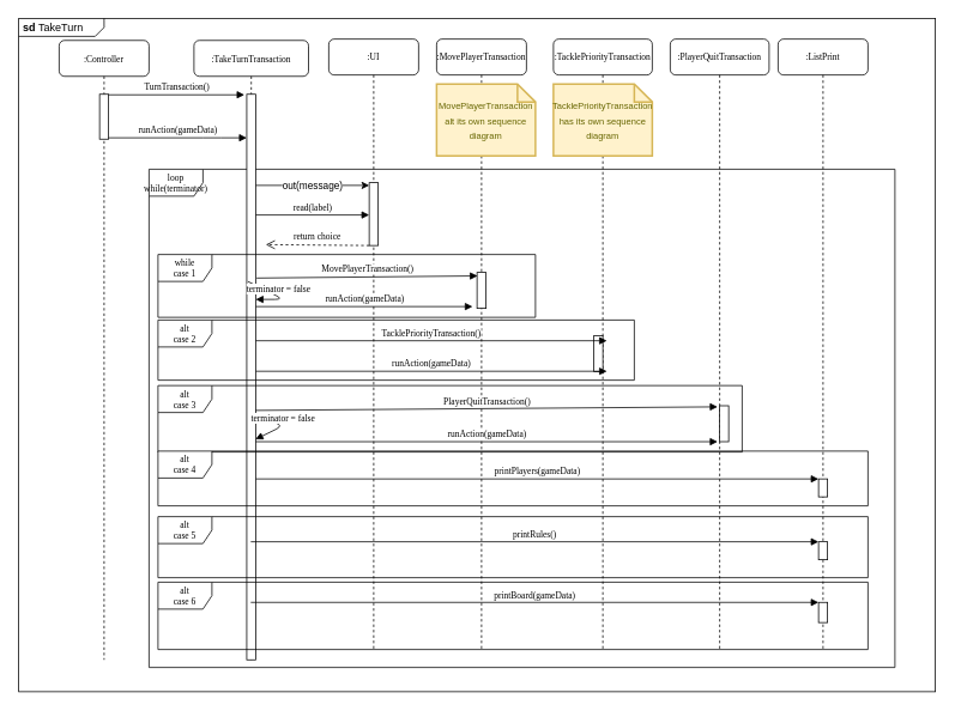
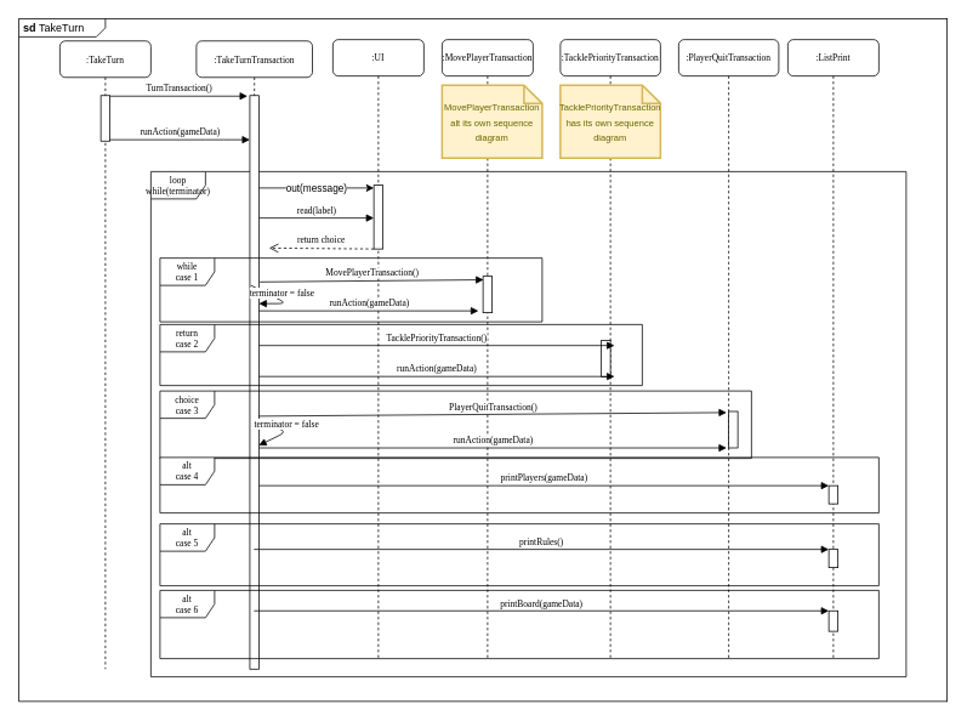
  <mxCell id="0" />
  <mxCell id="1" parent="0" />
  <mxCell id="2" value="&lt;p style=&quot;margin: 0px ; margin-top: 4px ; margin-left: 5px ; text-align: left&quot;&gt;&lt;b&gt;sd&lt;/b&gt;&amp;nbsp;TakeTurn&lt;/p&gt;" style="html=1;shape=mxgraph.sysml.package;overflow=fill;labelX=95;align=left;spacingLeft=5;verticalAlign=top;spacingTop=-3;" vertex="1" parent="1"><mxGeometry x="20" y="20" width="1020" height="750" as="geometry" /></mxCell>
  <mxCell id="3" value="loop&lt;br&gt;while(terminator)" style="shape=umlFrame;whiteSpace=wrap;html=1;fontFamily=Verdana;fontSize=10;" parent="1" vertex="1"><mxGeometry x="165" y="188" width="830" height="555" as="geometry" /></mxCell>
  <mxCell id="4" value=":TakeTurnTransaction" style="shape=umlLifeline;perimeter=lifelinePerimeter;whiteSpace=wrap;html=1;container=1;collapsible=0;recursiveResize=0;outlineConnect=0;rounded=1;shadow=0;comic=0;labelBackgroundColor=none;strokeWidth=1;fontFamily=Verdana;fontSize=10;align=center;" parent="1" vertex="1"><mxGeometry x="215" y="44.5" width="127.5" height="690" as="geometry" /></mxCell>
  <mxCell id="5" value="" style="html=1;points=[];perimeter=orthogonalPerimeter;fontFamily=Verdana;fontSize=10;" parent="4" vertex="1"><mxGeometry x="58.75" y="60" width="10" height="630" as="geometry" /></mxCell>
  <mxCell id="6" value="terminator = false" style="html=1;verticalAlign=bottom;endArrow=block;fontFamily=Verdana;fontSize=10;" parent="4" target="5" edge="1"><mxGeometry width="80" relative="1" as="geometry"><mxPoint x="60" y="268.5" as="sourcePoint" /><mxPoint x="140" y="268.5" as="targetPoint" /><Array as="points"><mxPoint x="100" y="288.5" /></Array></mxGeometry></mxCell>
  <mxCell id="7" value="terminator = false" style="html=1;verticalAlign=bottom;endArrow=block;fontFamily=Verdana;fontSize=10;entryX=0.978;entryY=0.61;entryDx=0;entryDy=0;entryPerimeter=0;exitX=0.978;exitY=0.569;exitDx=0;exitDy=0;exitPerimeter=0;" parent="4" source="5" target="5" edge="1"><mxGeometry width="80" relative="1" as="geometry"><mxPoint x="70" y="278.5" as="sourcePoint" /><mxPoint x="78.75" y="298.5" as="targetPoint" /><Array as="points"><mxPoint x="100" y="429" /></Array></mxGeometry></mxCell>
- <mxCell id="8" value=":Controller" style="shape=umlLifeline;perimeter=lifelinePerimeter;whiteSpace=wrap;html=1;container=1;collapsible=0;recursiveResize=0;outlineConnect=0;rounded=1;shadow=0;comic=0;labelBackgroundColor=none;strokeWidth=1;fontFamily=Verdana;fontSize=10;align=center;" parent="1" vertex="1"><mxGeometry x="65" y="44.5" width="100" height="690" as="geometry" /></mxCell>
+ <mxCell id="8" value=":TakeTurn" style="shape=umlLifeline;perimeter=lifelinePerimeter;whiteSpace=wrap;html=1;container=1;collapsible=0;recursiveResize=0;outlineConnect=0;rounded=1;shadow=0;comic=0;labelBackgroundColor=none;strokeWidth=1;fontFamily=Verdana;fontSize=10;align=center;" parent="1" vertex="1"><mxGeometry x="65" y="44.5" width="100" height="690" as="geometry" /></mxCell>
  <mxCell id="9" value="" style="html=1;points=[];perimeter=orthogonalPerimeter;fontFamily=Verdana;fontSize=10;" parent="8" vertex="1"><mxGeometry x="45" y="60" width="10" height="50" as="geometry" /></mxCell>
  <mxCell id="10" value="runAction(gameData)" style="html=1;verticalAlign=bottom;endArrow=block;fontFamily=Verdana;fontSize=10;" parent="1" source="9" target="5" edge="1"><mxGeometry width="80" relative="1" as="geometry"><mxPoint x="-10" y="553.12" as="sourcePoint" /><mxPoint x="271" y="158.02" as="targetPoint" /><Array as="points"><mxPoint x="235" y="153" /></Array></mxGeometry></mxCell>
  <mxCell id="11" value="TurnTransaction()" style="html=1;verticalAlign=bottom;endArrow=block;fontFamily=Verdana;fontSize=10;entryX=-0.257;entryY=0.001;entryDx=0;entryDy=0;entryPerimeter=0;" parent="1" source="9" target="5" edge="1"><mxGeometry width="80" relative="1" as="geometry"><mxPoint x="-9.43" y="509.15" as="sourcePoint" /><mxPoint x="265" y="107" as="targetPoint" /></mxGeometry></mxCell>
  <mxCell id="12" value=":UI" style="shape=umlLifeline;perimeter=lifelinePerimeter;whiteSpace=wrap;html=1;container=1;collapsible=0;recursiveResize=0;outlineConnect=0;rounded=1;shadow=0;comic=0;labelBackgroundColor=none;strokeWidth=1;fontFamily=Verdana;fontSize=10;align=center;" parent="1" vertex="1"><mxGeometry x="365" y="43" width="100" height="680" as="geometry" /></mxCell>
  <mxCell id="13" value="" style="html=1;points=[];perimeter=orthogonalPerimeter;fontFamily=Verdana;fontSize=10;" parent="12" vertex="1"><mxGeometry x="45" y="160" width="10" height="70" as="geometry" /></mxCell>
  <mxCell id="14" value="read(label)" style="html=1;verticalAlign=bottom;endArrow=block;fontFamily=Verdana;fontSize=10;entryX=0;entryY=0.514;entryDx=0;entryDy=0;entryPerimeter=0;" parent="1" source="5" target="13" edge="1"><mxGeometry width="80" relative="1" as="geometry"><mxPoint x="295" y="207" as="sourcePoint" /><mxPoint x="415" y="223" as="targetPoint" /></mxGeometry></mxCell>
  <mxCell id="15" value="return choice" style="html=1;verticalAlign=bottom;endArrow=open;dashed=1;endSize=8;fontFamily=Verdana;fontSize=10;exitX=0;exitY=1;exitDx=0;exitDy=0;exitPerimeter=0;" parent="1" source="13" edge="1"><mxGeometry relative="1" as="geometry"><mxPoint x="405" y="263" as="sourcePoint" /><mxPoint x="295" y="272" as="targetPoint" /></mxGeometry></mxCell>
  <mxCell id="16" value=":MovePlayerTransaction" style="shape=umlLifeline;perimeter=lifelinePerimeter;whiteSpace=wrap;html=1;container=1;collapsible=0;recursiveResize=0;outlineConnect=0;rounded=1;shadow=0;comic=0;labelBackgroundColor=none;strokeWidth=1;fontFamily=Verdana;fontSize=10;align=center;" parent="1" vertex="1"><mxGeometry x="485" y="43" width="100" height="680" as="geometry" /></mxCell>
  <mxCell id="17" value="" style="html=1;points=[];perimeter=orthogonalPerimeter;fontFamily=Verdana;fontSize=10;" parent="16" vertex="1"><mxGeometry x="45" y="260" width="10" height="40" as="geometry" /></mxCell>
  <mxCell id="18" value=":TacklePriorityTransaction" style="shape=umlLifeline;perimeter=lifelinePerimeter;whiteSpace=wrap;html=1;container=1;collapsible=0;recursiveResize=0;outlineConnect=0;rounded=1;shadow=0;comic=0;labelBackgroundColor=none;strokeWidth=1;fontFamily=Verdana;fontSize=10;align=center;" parent="1" vertex="1"><mxGeometry x="615" y="43" width="110.0" height="680" as="geometry" /></mxCell>
  <mxCell id="19" value="" style="html=1;points=[];perimeter=orthogonalPerimeter;fontFamily=Verdana;fontSize=10;" parent="18" vertex="1"><mxGeometry x="45" y="330.5" width="10" height="40" as="geometry" /></mxCell>
  <mxCell id="20" value="&lt;font style=&quot;font-size: 10px&quot;&gt;TacklePriorityTransaction has its own sequence diagram&lt;/font&gt;" style="shape=note;strokeWidth=2;fontSize=14;size=20;whiteSpace=wrap;html=1;fillColor=#fff2cc;strokeColor=#d6b656;fontColor=#666600;" parent="18" vertex="1"><mxGeometry y="50" width="110.0" height="80" as="geometry" /></mxCell>
  <mxCell id="21" value=":PlayerQuitTransaction" style="shape=umlLifeline;perimeter=lifelinePerimeter;whiteSpace=wrap;html=1;container=1;collapsible=0;recursiveResize=0;outlineConnect=0;rounded=1;shadow=0;comic=0;labelBackgroundColor=none;strokeWidth=1;fontFamily=Verdana;fontSize=10;align=center;" parent="1" vertex="1"><mxGeometry x="745" y="43" width="110.0" height="680" as="geometry" /></mxCell>
  <mxCell id="22" value=":ListPrint" style="shape=umlLifeline;perimeter=lifelinePerimeter;whiteSpace=wrap;html=1;container=1;collapsible=0;recursiveResize=0;outlineConnect=0;rounded=1;shadow=0;comic=0;labelBackgroundColor=none;strokeWidth=1;fontFamily=Verdana;fontSize=10;align=center;" parent="1" vertex="1"><mxGeometry x="865" y="43" width="100" height="680" as="geometry" /></mxCell>
  <mxCell id="23" value="" style="html=1;points=[];perimeter=orthogonalPerimeter;fontFamily=Verdana;fontSize=10;" parent="22" vertex="1"><mxGeometry x="45" y="490" width="10" height="20" as="geometry" /></mxCell>
  <mxCell id="24" value="" style="html=1;points=[];perimeter=orthogonalPerimeter;fontFamily=Verdana;fontSize=10;" parent="22" vertex="1"><mxGeometry x="45" y="627.5" width="10" height="22.5" as="geometry" /></mxCell>
  <mxCell id="25" value="" style="html=1;points=[];perimeter=orthogonalPerimeter;fontFamily=Verdana;fontSize=10;" parent="22" vertex="1"><mxGeometry x="45" y="560" width="10" height="20" as="geometry" /></mxCell>
  <mxCell id="26" value="while&lt;br&gt;case 1" style="shape=umlFrame;whiteSpace=wrap;html=1;fontFamily=Verdana;fontSize=10;" parent="1" vertex="1"><mxGeometry x="175" y="283" width="420" height="70" as="geometry" /></mxCell>
  <mxCell id="27" value="alt&lt;br&gt;case 6" style="shape=umlFrame;whiteSpace=wrap;html=1;fontFamily=Verdana;fontSize=10;" parent="1" vertex="1"><mxGeometry x="175" y="648" width="790" height="75" as="geometry" /></mxCell>
- <mxCell id="28" value="alt&lt;br&gt;case 3" style="shape=umlFrame;whiteSpace=wrap;html=1;fontFamily=Verdana;fontSize=10;" parent="1" vertex="1"><mxGeometry x="175" y="429" width="650" height="74" as="geometry" /></mxCell>
- <mxCell id="29" value="alt&lt;br&gt;case 2" style="shape=umlFrame;whiteSpace=wrap;html=1;fontFamily=Verdana;fontSize=10;" parent="1" vertex="1"><mxGeometry x="175" y="356" width="530" height="67" as="geometry" /></mxCell>
+ <mxCell id="28" value="choice&lt;br&gt;case 3" style="shape=umlFrame;whiteSpace=wrap;html=1;fontFamily=Verdana;fontSize=10;" parent="1" vertex="1"><mxGeometry x="175" y="429" width="650" height="74" as="geometry" /></mxCell>
+ <mxCell id="29" value="return&lt;br&gt;case 2" style="shape=umlFrame;whiteSpace=wrap;html=1;fontFamily=Verdana;fontSize=10;" parent="1" vertex="1"><mxGeometry x="175" y="356" width="530" height="67" as="geometry" /></mxCell>
  <mxCell id="30" value="alt&lt;br&gt;case 5" style="shape=umlFrame;whiteSpace=wrap;html=1;fontFamily=Verdana;fontSize=10;" parent="1" vertex="1"><mxGeometry x="175" y="575" width="790" height="68" as="geometry" /></mxCell>
  <mxCell id="31" value="" style="html=1;points=[];perimeter=orthogonalPerimeter;fontFamily=Verdana;fontSize=10;" parent="1" vertex="1"><mxGeometry x="800" y="451.5" width="10" height="40" as="geometry" /></mxCell>
  <mxCell id="32" value="MovePlayerTransaction()" style="html=1;verticalAlign=bottom;endArrow=block;fontFamily=Verdana;fontSize=10;entryX=0.456;entryY=0.388;entryDx=0;entryDy=0;entryPerimeter=0;exitX=1.096;exitY=0.325;exitDx=0;exitDy=0;exitPerimeter=0;" parent="1" source="5" target="16" edge="1"><mxGeometry width="80" relative="1" as="geometry"><mxPoint x="35" y="353" as="sourcePoint" /><mxPoint x="115" y="353" as="targetPoint" /></mxGeometry></mxCell>
  <mxCell id="33" value="runAction(gameData)" style="html=1;verticalAlign=bottom;endArrow=block;fontFamily=Verdana;fontSize=10;" parent="1" source="5" edge="1"><mxGeometry width="80" relative="1" as="geometry"><mxPoint x="285.71" y="341" as="sourcePoint" /><mxPoint x="525" y="341" as="targetPoint" /></mxGeometry></mxCell>
  <mxCell id="34" value="TacklePriorityTransaction()" style="html=1;verticalAlign=bottom;endArrow=block;fontFamily=Verdana;fontSize=10;" parent="1" source="5" edge="1"><mxGeometry width="80" relative="1" as="geometry"><mxPoint x="285" y="379.07" as="sourcePoint" /><mxPoint x="674.5" y="379.07" as="targetPoint" /></mxGeometry></mxCell>
  <mxCell id="35" value="runAction(gameData)" style="html=1;verticalAlign=bottom;endArrow=block;fontFamily=Verdana;fontSize=10;" parent="1" source="5" edge="1"><mxGeometry width="80" relative="1" as="geometry"><mxPoint x="286" y="413.07" as="sourcePoint" /><mxPoint x="674.5" y="413.07" as="targetPoint" /></mxGeometry></mxCell>
  <mxCell id="36" value="PlayerQuitTransaction()" style="html=1;verticalAlign=bottom;endArrow=block;fontFamily=Verdana;fontSize=10;entryX=-0.235;entryY=0.03;entryDx=0;entryDy=0;entryPerimeter=0;exitX=0.978;exitY=0.559;exitDx=0;exitDy=0;exitPerimeter=0;" parent="1" source="5" target="31" edge="1"><mxGeometry width="80" relative="1" as="geometry"><mxPoint x="285" y="454.07" as="sourcePoint" /><mxPoint x="550.89" y="453.91" as="targetPoint" /></mxGeometry></mxCell>
  <mxCell id="37" value="runAction(gameData)" style="html=1;verticalAlign=bottom;endArrow=block;fontFamily=Verdana;fontSize=10;entryX=-0.235;entryY=1.001;entryDx=0;entryDy=0;entryPerimeter=0;" parent="1" source="5" target="31" edge="1"><mxGeometry width="80" relative="1" as="geometry"><mxPoint x="286" y="488.07" as="sourcePoint" /><mxPoint x="551.89" y="487.91" as="targetPoint" /></mxGeometry></mxCell>
  <mxCell id="38" value="printRules()" style="html=1;verticalAlign=bottom;endArrow=block;fontFamily=Verdana;fontSize=10;" parent="1" source="4" target="25" edge="1"><mxGeometry width="80" relative="1" as="geometry"><mxPoint x="285" y="603" as="sourcePoint" /><mxPoint x="930" y="603" as="targetPoint" /></mxGeometry></mxCell>
  <mxCell id="39" value="printBoard(gameData)" style="html=1;verticalAlign=bottom;endArrow=block;fontFamily=Verdana;fontSize=10;" parent="1" source="4" target="24" edge="1"><mxGeometry width="80" relative="1" as="geometry"><mxPoint x="285" y="683" as="sourcePoint" /><mxPoint x="930" y="683" as="targetPoint" /></mxGeometry></mxCell>
  <mxCell id="40" value="printPlayers(gameData)" style="html=1;verticalAlign=bottom;endArrow=block;fontFamily=Verdana;fontSize=10;" parent="1" source="5" target="23" edge="1"><mxGeometry width="80" relative="1" as="geometry"><mxPoint x="285" y="533" as="sourcePoint" /><mxPoint x="365" y="533" as="targetPoint" /></mxGeometry></mxCell>
  <mxCell id="41" value="alt&lt;br&gt;case 4" style="shape=umlFrame;whiteSpace=wrap;html=1;fontFamily=Verdana;fontSize=10;" parent="1" vertex="1"><mxGeometry x="175" y="502" width="790" height="61" as="geometry" /></mxCell>
  <mxCell id="42" value="&lt;font style=&quot;font-size: 10px&quot;&gt;MovePlayerTransaction alt its own sequence diagram&lt;/font&gt;" style="shape=note;strokeWidth=2;fontSize=14;size=20;whiteSpace=wrap;html=1;fillColor=#fff2cc;strokeColor=#d6b656;fontColor=#666600;" parent="1" vertex="1"><mxGeometry x="485" y="93" width="110.0" height="80" as="geometry" /></mxCell>
  <mxCell id="43" value="" style="endArrow=classic;html=1;entryX=0;entryY=0.043;entryDx=0;entryDy=0;entryPerimeter=0;" parent="1" source="5" target="13" edge="1"><mxGeometry relative="1" as="geometry"><mxPoint x="75" y="293" as="sourcePoint" /><mxPoint x="175" y="293" as="targetPoint" /></mxGeometry></mxCell>
  <mxCell id="44" value="out(message)" style="edgeLabel;resizable=0;html=1;align=center;verticalAlign=middle;" parent="43" connectable="0" vertex="1"><mxGeometry relative="1" as="geometry" /></mxCell>
